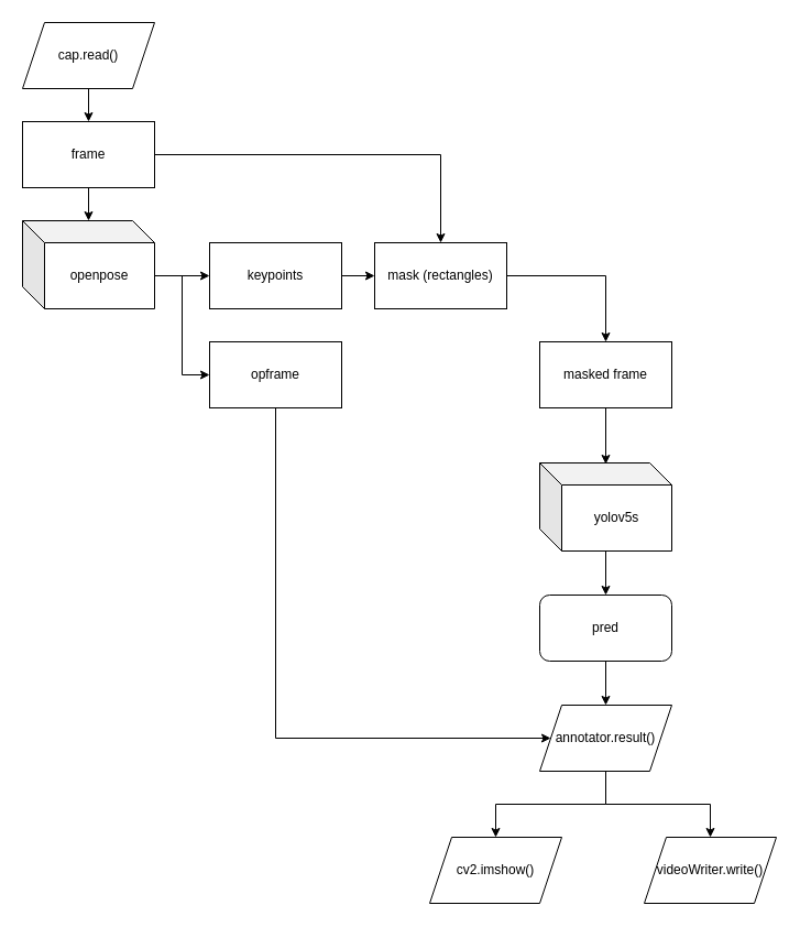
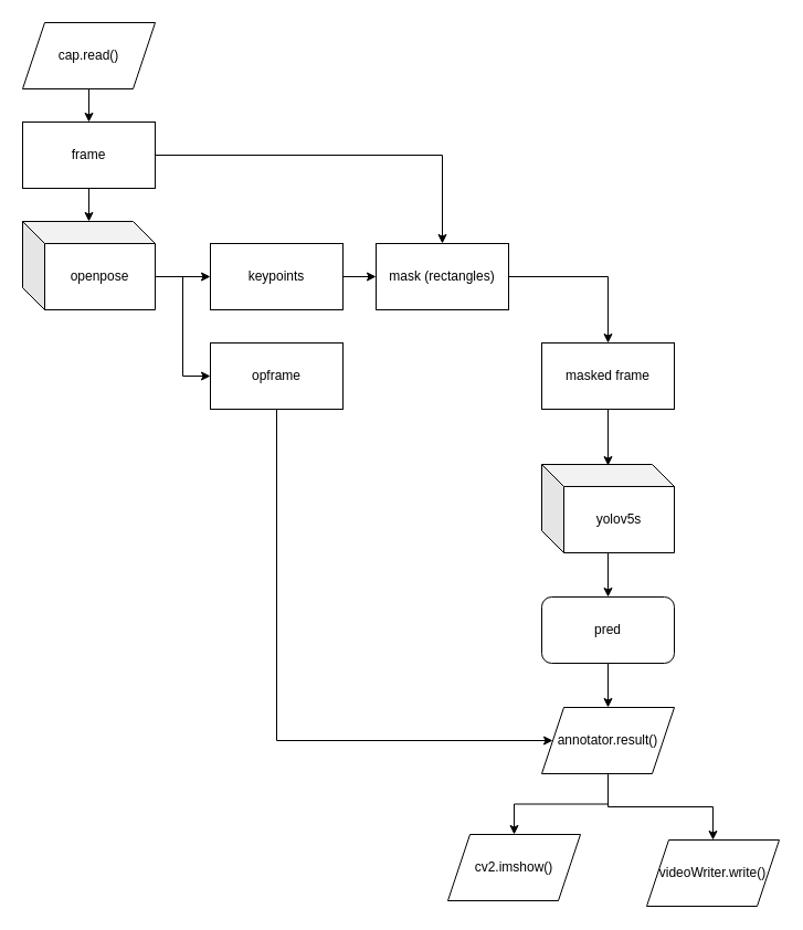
  <mxCell id="0" />
  <mxCell id="1" parent="0" />
  <mxCell id="2" style="edgeStyle=orthogonalEdgeStyle;rounded=0;orthogonalLoop=1;jettySize=auto;html=1;exitX=0.5;exitY=1;exitDx=0;exitDy=0;entryX=0.5;entryY=0;entryDx=0;entryDy=0;" edge="1" parent="1" source="3" target="6"><mxGeometry relative="1" as="geometry" /></mxCell>
  <mxCell id="3" value="cap.read()" style="shape=parallelogram;perimeter=parallelogramPerimeter;whiteSpace=wrap;html=1;fixedSize=1;" vertex="1" parent="1"><mxGeometry x="20" y="20" width="120" height="60" as="geometry" /></mxCell>
  <mxCell id="4" style="edgeStyle=orthogonalEdgeStyle;rounded=0;orthogonalLoop=1;jettySize=auto;html=1;exitX=0.5;exitY=1;exitDx=0;exitDy=0;" edge="1" parent="1" source="6" target="9"><mxGeometry relative="1" as="geometry" /></mxCell>
  <mxCell id="5" style="edgeStyle=orthogonalEdgeStyle;rounded=0;orthogonalLoop=1;jettySize=auto;html=1;exitX=1;exitY=0.5;exitDx=0;exitDy=0;" edge="1" parent="1" source="6" target="15"><mxGeometry relative="1" as="geometry" /></mxCell>
  <mxCell id="6" value="frame" style="rounded=0;whiteSpace=wrap;html=1;" vertex="1" parent="1"><mxGeometry x="20" y="110" width="120" height="60" as="geometry" /></mxCell>
  <mxCell id="7" style="edgeStyle=orthogonalEdgeStyle;rounded=0;orthogonalLoop=1;jettySize=auto;html=1;exitX=0;exitY=0;exitDx=120;exitDy=50;exitPerimeter=0;" edge="1" parent="1" source="9" target="11"><mxGeometry relative="1" as="geometry" /></mxCell>
  <mxCell id="8" style="edgeStyle=orthogonalEdgeStyle;rounded=0;orthogonalLoop=1;jettySize=auto;html=1;exitX=0;exitY=0;exitDx=120;exitDy=50;exitPerimeter=0;entryX=0;entryY=0.5;entryDx=0;entryDy=0;" edge="1" parent="1" source="9" target="24"><mxGeometry relative="1" as="geometry" /></mxCell>
  <mxCell id="9" value="openpose" style="shape=cube;whiteSpace=wrap;html=1;boundedLbl=1;backgroundOutline=1;darkOpacity=0.05;darkOpacity2=0.1;" vertex="1" parent="1"><mxGeometry x="20" y="200" width="120" height="80" as="geometry" /></mxCell>
  <mxCell id="10" style="edgeStyle=orthogonalEdgeStyle;rounded=0;orthogonalLoop=1;jettySize=auto;html=1;exitX=1;exitY=0.5;exitDx=0;exitDy=0;entryX=0;entryY=0.5;entryDx=0;entryDy=0;" edge="1" parent="1" source="11" target="15"><mxGeometry relative="1" as="geometry" /></mxCell>
  <mxCell id="11" value="keypoints" style="rounded=0;whiteSpace=wrap;html=1;" vertex="1" parent="1"><mxGeometry x="190" y="220" width="120" height="60" as="geometry" /></mxCell>
  <mxCell id="12" style="edgeStyle=orthogonalEdgeStyle;rounded=0;orthogonalLoop=1;jettySize=auto;html=1;exitX=0.5;exitY=1;exitDx=0;exitDy=0;entryX=0.5;entryY=0.013;entryDx=0;entryDy=0;entryPerimeter=0;" edge="1" parent="1" source="13" target="17"><mxGeometry relative="1" as="geometry" /></mxCell>
  <mxCell id="13" value="masked frame" style="rounded=0;whiteSpace=wrap;html=1;" vertex="1" parent="1"><mxGeometry x="490" y="310" width="120" height="60" as="geometry" /></mxCell>
  <mxCell id="14" style="edgeStyle=orthogonalEdgeStyle;rounded=0;orthogonalLoop=1;jettySize=auto;html=1;exitX=1;exitY=0.5;exitDx=0;exitDy=0;entryX=0.5;entryY=0;entryDx=0;entryDy=0;" edge="1" parent="1" source="15" target="13"><mxGeometry relative="1" as="geometry" /></mxCell>
  <mxCell id="15" value="mask (rectangles)" style="rounded=0;whiteSpace=wrap;html=1;" vertex="1" parent="1"><mxGeometry x="340" y="220" width="120" height="60" as="geometry" /></mxCell>
  <mxCell id="16" value="" style="edgeStyle=orthogonalEdgeStyle;rounded=0;orthogonalLoop=1;jettySize=auto;html=1;" edge="1" parent="1" source="17" target="19"><mxGeometry relative="1" as="geometry" /></mxCell>
  <mxCell id="17" value="yolov5s" style="shape=cube;whiteSpace=wrap;html=1;boundedLbl=1;backgroundOutline=1;darkOpacity=0.05;darkOpacity2=0.1;" vertex="1" parent="1"><mxGeometry x="490" y="420" width="120" height="80" as="geometry" /></mxCell>
  <mxCell id="18" value="" style="edgeStyle=orthogonalEdgeStyle;rounded=0;orthogonalLoop=1;jettySize=auto;html=1;" edge="1" parent="1" source="19" target="22"><mxGeometry relative="1" as="geometry" /></mxCell>
  <mxCell id="19" value="pred" style="whiteSpace=wrap;html=1;rounded=1;" vertex="1" parent="1"><mxGeometry x="490" y="540" width="120" height="60" as="geometry" /></mxCell>
  <mxCell id="20" style="edgeStyle=orthogonalEdgeStyle;rounded=0;orthogonalLoop=1;jettySize=auto;html=1;exitX=0.5;exitY=1;exitDx=0;exitDy=0;entryX=0.5;entryY=0;entryDx=0;entryDy=0;" edge="1" parent="1" source="22" target="25"><mxGeometry relative="1" as="geometry" /></mxCell>
  <mxCell id="21" style="edgeStyle=orthogonalEdgeStyle;rounded=0;orthogonalLoop=1;jettySize=auto;html=1;exitX=0.5;exitY=1;exitDx=0;exitDy=0;" edge="1" parent="1" source="22" target="26"><mxGeometry relative="1" as="geometry" /></mxCell>
  <mxCell id="22" value="annotator.result()" style="shape=parallelogram;perimeter=parallelogramPerimeter;whiteSpace=wrap;html=1;fixedSize=1;" vertex="1" parent="1"><mxGeometry x="490" y="640" width="120" height="60" as="geometry" /></mxCell>
  <mxCell id="23" style="edgeStyle=orthogonalEdgeStyle;rounded=0;orthogonalLoop=1;jettySize=auto;html=1;exitX=0.5;exitY=1;exitDx=0;exitDy=0;entryX=0;entryY=0.5;entryDx=0;entryDy=0;" edge="1" parent="1" source="24" target="22"><mxGeometry relative="1" as="geometry"><Array as="points"><mxPoint x="250" y="670" /></Array></mxGeometry></mxCell>
  <mxCell id="24" value="opframe" style="rounded=0;whiteSpace=wrap;html=1;" vertex="1" parent="1"><mxGeometry x="190" y="310" width="120" height="60" as="geometry" /></mxCell>
- <mxCell id="25" value="cv2.imshow()" style="shape=parallelogram;perimeter=parallelogramPerimeter;whiteSpace=wrap;html=1;fixedSize=1;" vertex="1" parent="1"><mxGeometry x="390" y="760" width="120" height="60" as="geometry" /></mxCell>
+ <mxCell id="25" value="cv2.imshow()" style="shape=parallelogram;perimeter=parallelogramPerimeter;whiteSpace=wrap;html=1;fixedSize=1;" vertex="1" parent="1"><mxGeometry x="405" y="755" width="120" height="60" as="geometry" /></mxCell>
  <mxCell id="26" value="videoWriter.write()" style="shape=parallelogram;perimeter=parallelogramPerimeter;whiteSpace=wrap;html=1;fixedSize=1;" vertex="1" parent="1"><mxGeometry x="585" y="760" width="120" height="60" as="geometry" /></mxCell>
